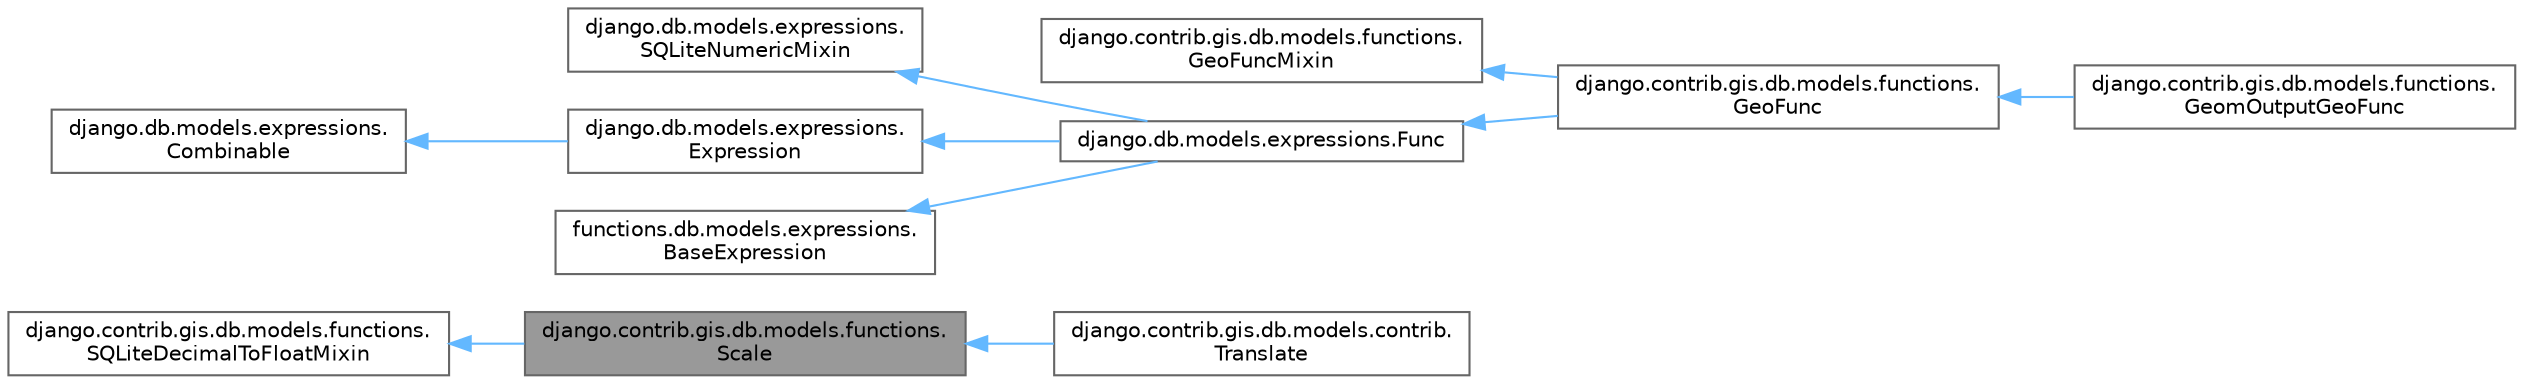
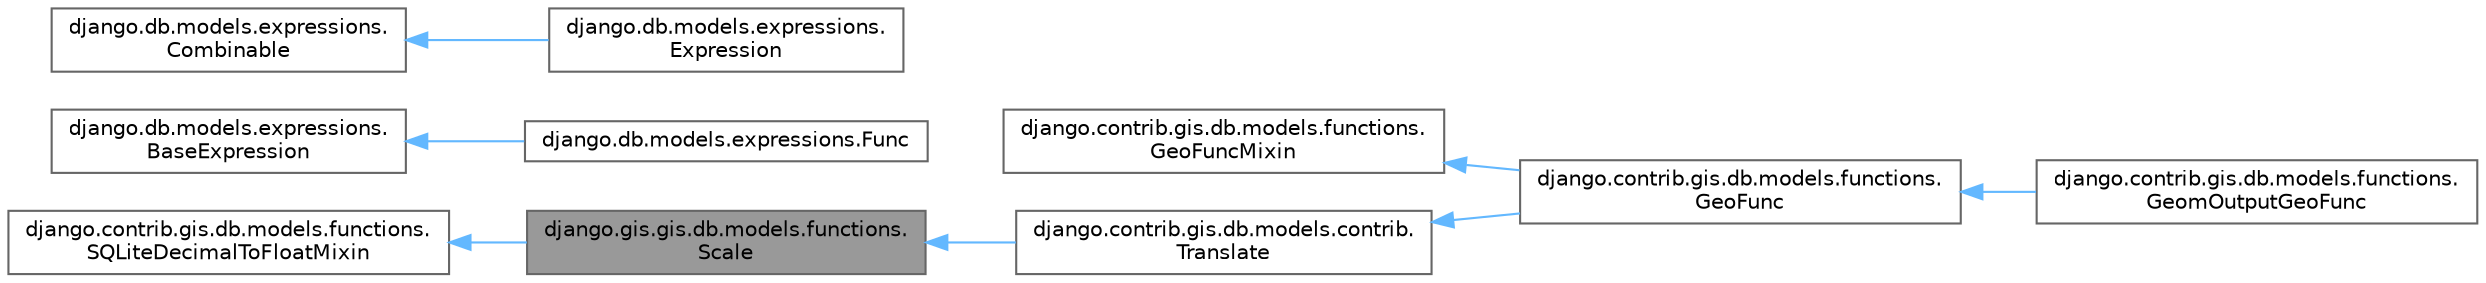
  digraph {
    rankdir=LR
    node [color=gray40 fillcolor=white fontname=Helvetica fontsize=10 shape=box style=filled]
    edge [color=steelblue1 dir=back fontname=Helvetica fontsize=10 labelfontname=Helvetica labelfontsize=10 style=solid]
-   n1 [fillcolor=grey60 fontcolor=black height=0.2 label="django.contrib.gis.db.models.functions.\lScale" width=0.4]
+   n1 [fillcolor=grey60 fontcolor=black height=0.2 label="django.gis.gis.db.models.functions.\lScale" width=0.4]
    n2 [height=0.2 label="django.contrib.gis.db.models.contrib.\lTranslate" width=0.4]
    n3 [height=0.2 label="django.contrib.gis.db.models.functions.\lSQLiteDecimalToFloatMixin" width=0.4]
    n4 [height=0.2 label="django.contrib.gis.db.models.functions.\lGeomOutputGeoFunc" width=0.4]
    n5 [height=0.2 label="django.contrib.gis.db.models.functions.\lGeoFunc" width=0.4]
    n6 [height=0.2 label="django.contrib.gis.db.models.functions.\lGeoFuncMixin" width=0.4]
    n7 [height=0.2 label="django.db.models.expressions.Func" width=0.4]
-   n8 [height=0.2 label="django.db.models.expressions.\lSQLiteNumericMixin" width=0.4]
    n9 [height=0.2 label="django.db.models.expressions.\lExpression" width=0.4]
-   n10 [height=0.2 label="functions.db.models.expressions.\lBaseExpression" width=0.4]
+   n10 [height=0.2 label="django.db.models.expressions.\lBaseExpression" width=0.4]
    n11 [height=0.2 label="django.db.models.expressions.\lCombinable" width=0.4]
    n1 -> n2
    n3 -> n1
    n5 -> n4
    n6 -> n5
-   n7 -> n5
-   n8 -> n7
-   n9 -> n7
+   n2 -> n5
    n10 -> n7
    n11 -> n9
  }
